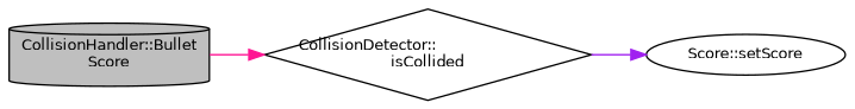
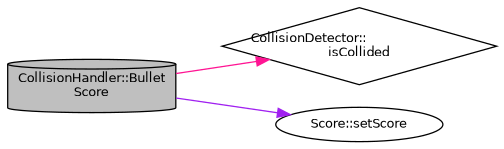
  digraph {
    rankdir=LR
    node [color=black fillcolor=white fontname=Helvetica fontsize=10 style=filled]
    edge [fontname=Helvetica fontsize=10 labelfontname=Helvetica labelfontsize=10 style=solid]
    n1 [fillcolor=grey75 fontcolor=black height=0.2 label="CollisionHandler::Bullet\lScore" shape=cylinder width=0.4]
    n2 [height=0.2 label="CollisionDetector::\lisCollided" shape=diamond width=0.4]
    n3 [height=0.2 label="Score::setScore" shape=ellipse width=0.4]
    n1 -> n2 [color=deeppink]
-   n2 -> n3 [color=purple]
+   n1 -> n3 [color=purple]
  }
